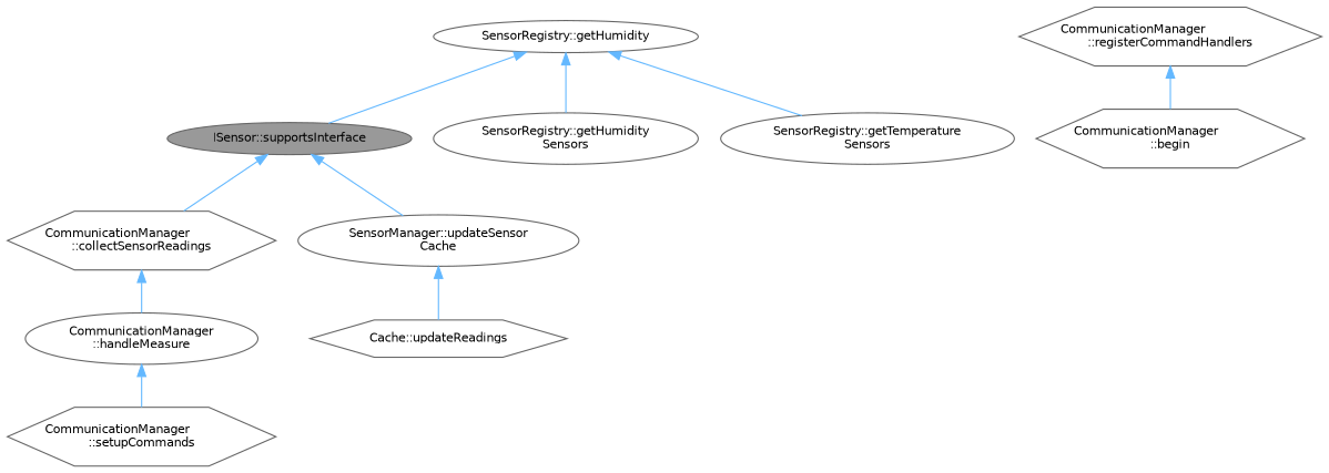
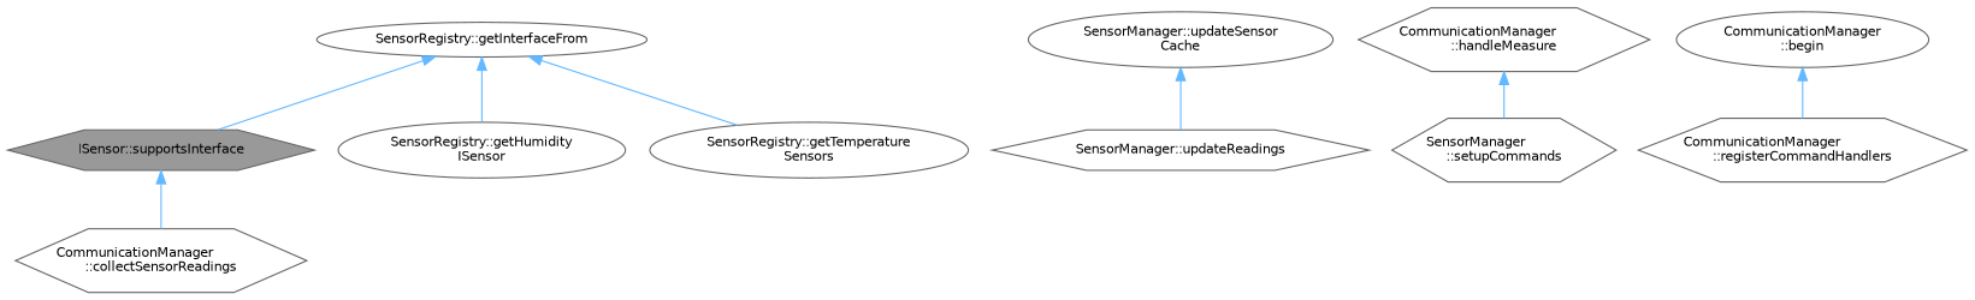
  digraph {
    rankdir=TB
    node [color=grey40 fillcolor=white fontname=Helvetica fontsize=10 shape=ellipse style=filled]
    edge [color=steelblue1 dir=back fontname=Helvetica fontsize=10 labelfontname=Helvetica labelfontsize=10 style=solid]
-   n1 [color=gray40 fillcolor=grey60 fontcolor=black height=0.2 label="ISensor::supportsInterface" width=0.4]
+   n1 [color=gray40 fillcolor=grey60 fontcolor=black height=0.2 label="ISensor::supportsInterface" shape=hexagon width=0.4]
    n2 [height=0.2 label="CommunicationManager\l::collectSensorReadings" shape=hexagon width=0.4]
    n3 [height=0.2 label="SensorManager::updateSensor\lCache" width=0.4]
-   n4 [height=0.2 label="CommunicationManager\l::handleMeasure" width=0.4]
-   n5 [height=0.2 label="SensorRegistry::getHumidity" width=0.4]
-   n6 [height=0.2 label="SensorRegistry::getHumidity\lSensors" width=0.4]
+   n4 [height=0.2 label="CommunicationManager\l::handleMeasure" shape=hexagon width=0.4]
+   n5 [height=0.2 label="SensorRegistry::getInterfaceFrom" width=0.4]
+   n6 [height=0.2 label="SensorRegistry::getHumidity\lISensor" width=0.4]
    n7 [height=0.2 label="SensorRegistry::getTemperature\lSensors" width=0.4]
-   n8 [height=0.2 label="Cache::updateReadings" shape=hexagon width=0.4]
-   n9 [height=0.2 label="CommunicationManager\l::setupCommands" shape=hexagon width=0.4]
+   n8 [height=0.2 label="SensorManager::updateReadings" shape=hexagon width=0.4]
+   n9 [height=0.2 label="SensorManager\l::setupCommands" shape=hexagon width=0.4]
    n10 [height=0.2 label="CommunicationManager\l::registerCommandHandlers" shape=hexagon width=0.4]
-   n11 [height=0.2 label="CommunicationManager\l::begin" shape=hexagon width=0.4]
+   n11 [height=0.2 label="CommunicationManager\l::begin" width=0.4]
    n1 -> n2
-   n1 -> n3
-   n2 -> n4
    n3 -> n8
    n4 -> n9
    n5 -> n1
    n5 -> n6
    n5 -> n7
-   n10 -> n11
+   n11 -> n10
  }
